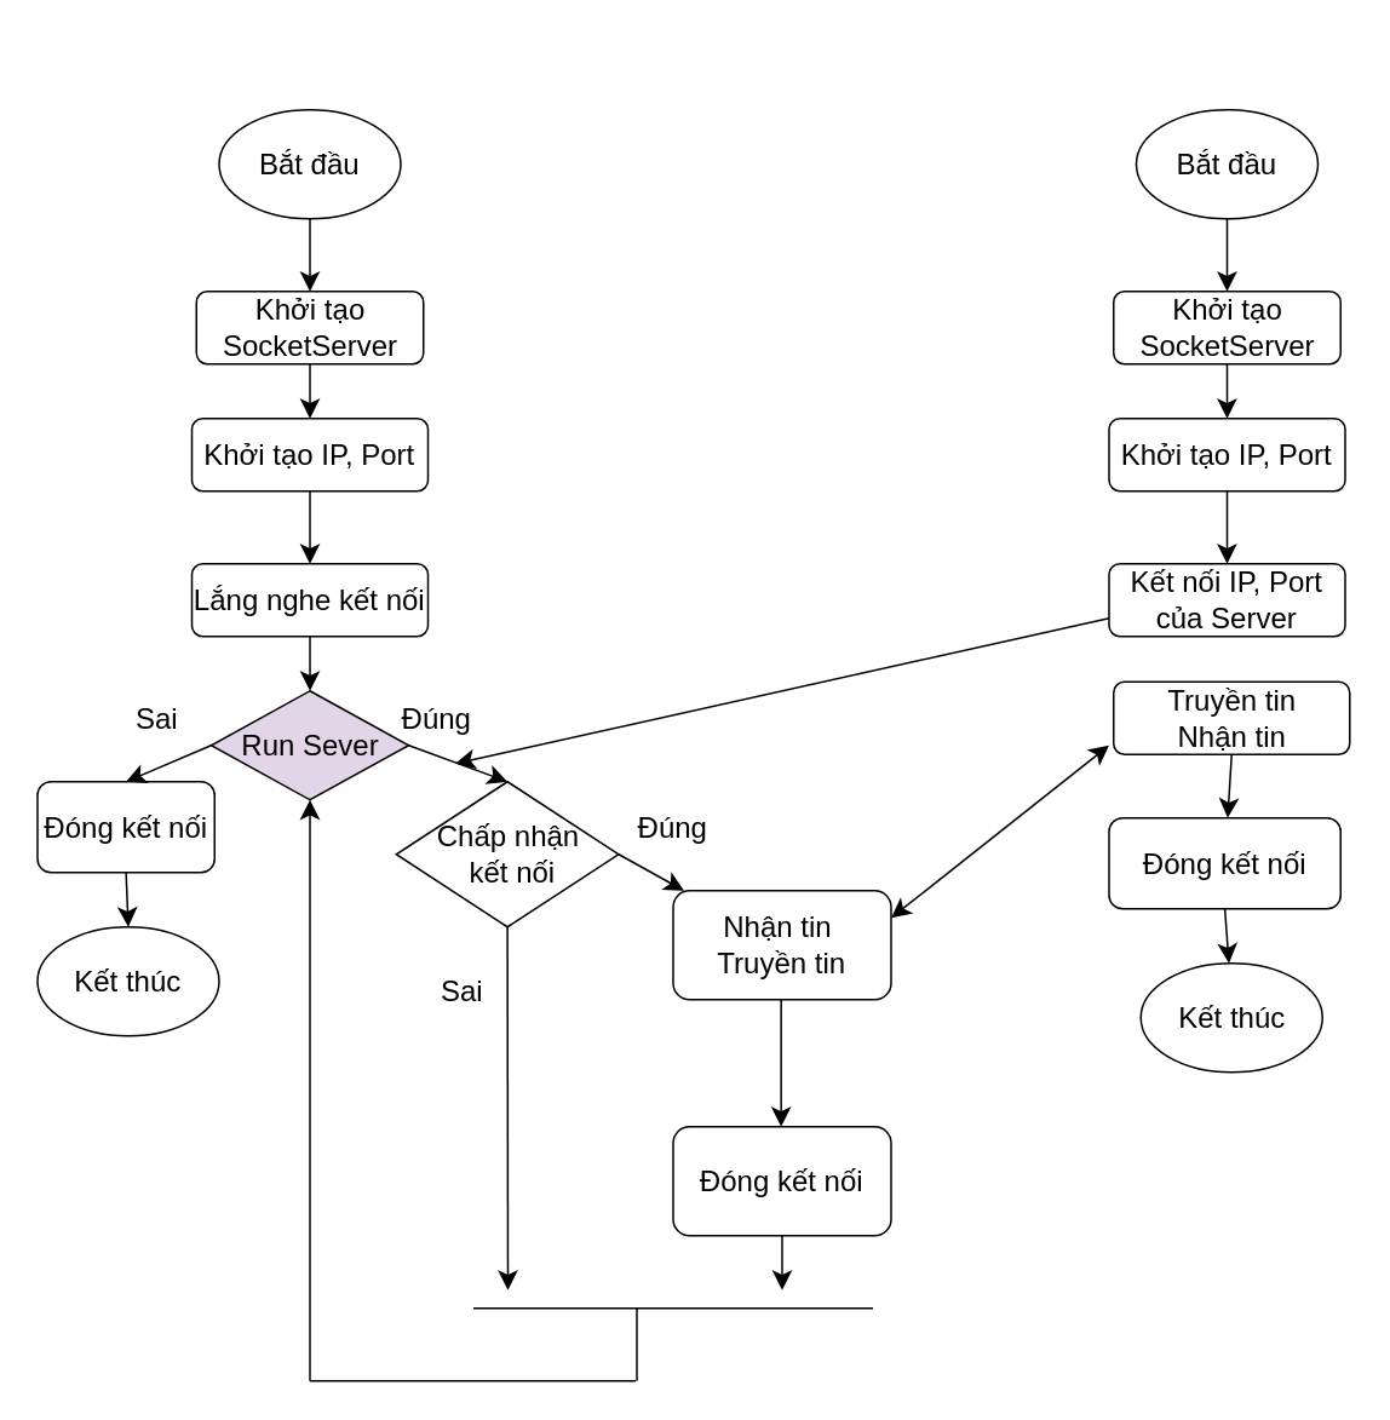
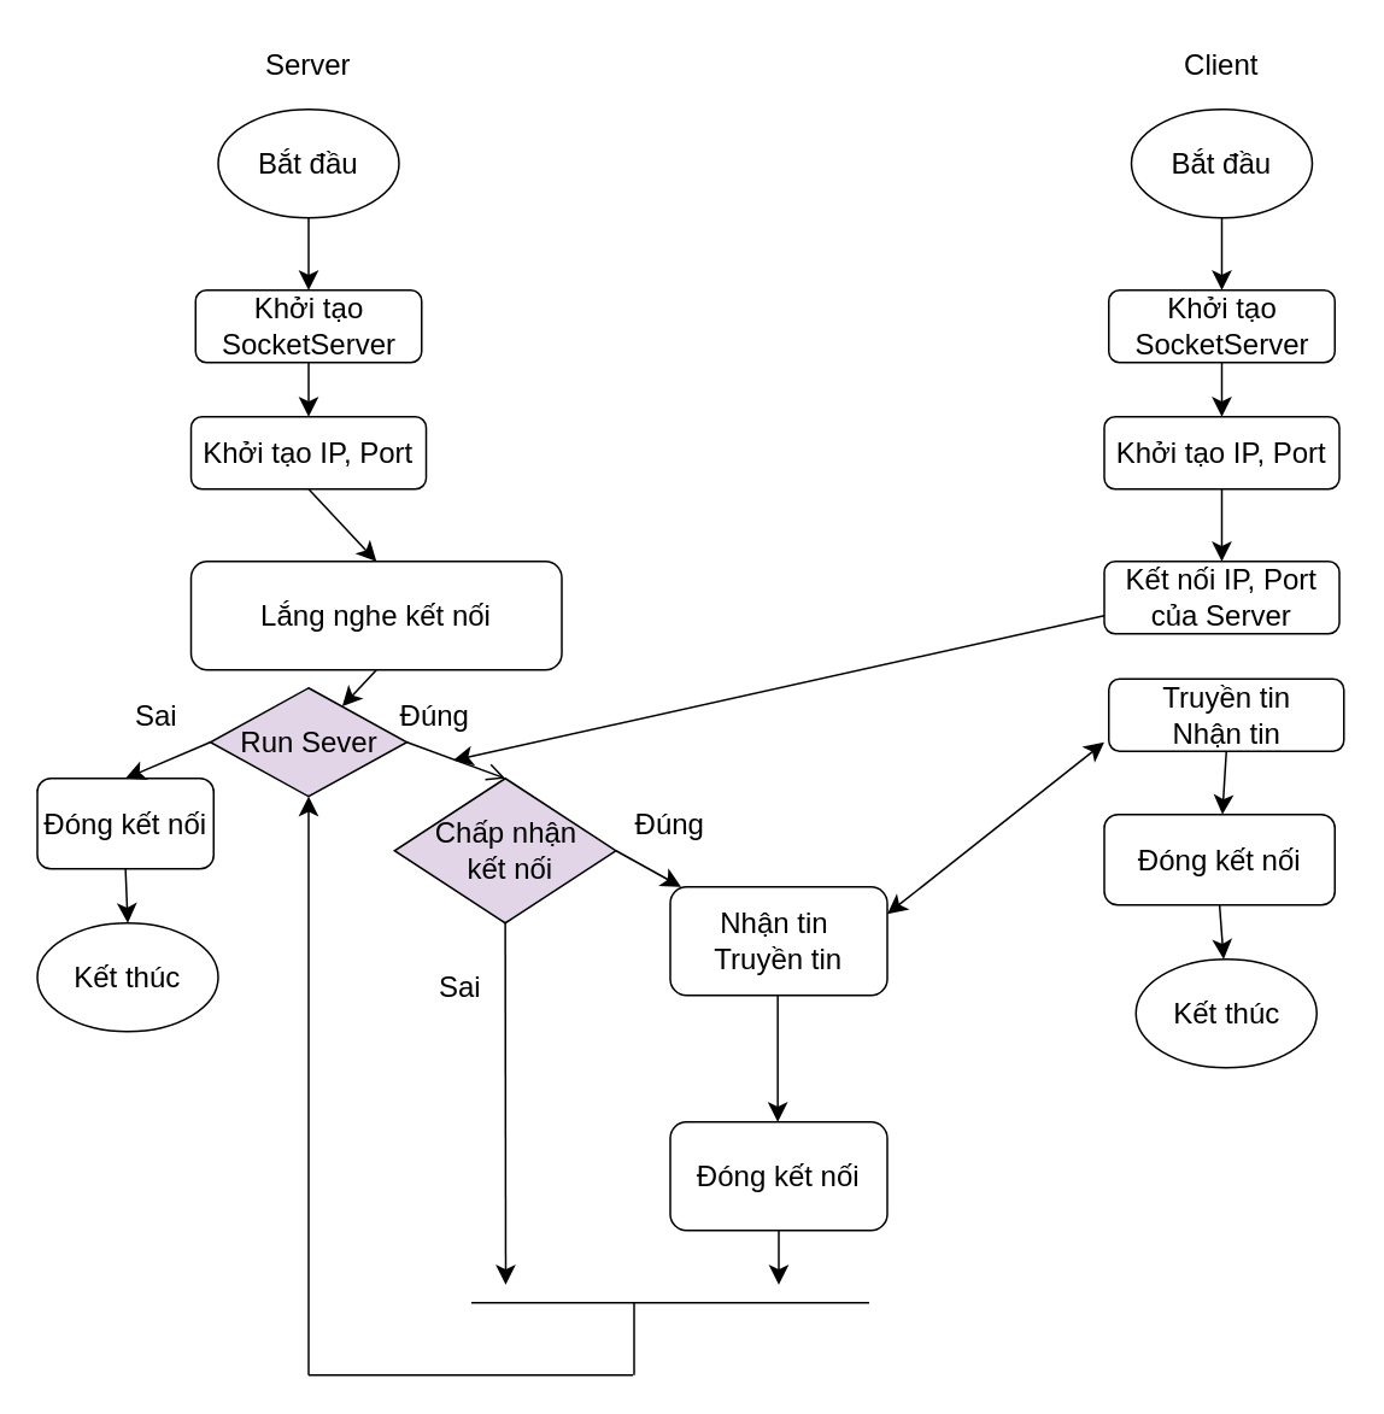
  <mxCell id="0" />
  <mxCell id="1" parent="0" />
  <mxCell id="2" value="Bắt đầu" style="ellipse;whiteSpace=wrap;html=1;fontSize=16;" vertex="1" parent="1"><mxGeometry x="120" y="60" width="100" height="60" as="geometry" /></mxCell>
  <mxCell id="3" value="Khởi tạo IP, Port" style="whiteSpace=wrap;html=1;rounded=1;glass=0;strokeWidth=1;shadow=0;fontSize=16;" vertex="1" parent="1"><mxGeometry x="105.01" y="230" width="130" height="40" as="geometry" /></mxCell>
  <mxCell id="4" value="Khởi tạo SocketServer" style="rounded=1;whiteSpace=wrap;html=1;fontSize=16;" vertex="1" parent="1"><mxGeometry x="107.51" y="160" width="125" height="40" as="geometry" /></mxCell>
- <mxCell id="5" value="Lắng nghe kết nối" style="whiteSpace=wrap;html=1;rounded=1;glass=0;strokeWidth=1;shadow=0;fontSize=16;" vertex="1" parent="1"><mxGeometry x="105.01" y="310" width="130" height="40" as="geometry" /></mxCell>
+ <mxCell id="5" value="Lắng nghe kết nối" style="whiteSpace=wrap;html=1;rounded=1;glass=0;strokeWidth=1;shadow=0;fontSize=16;" vertex="1" parent="1"><mxGeometry x="105.01" y="310" width="205" height="60" as="geometry" /></mxCell>
  <mxCell id="6" value="Run Sever" style="rhombus;whiteSpace=wrap;html=1;fontSize=16;fillColor=#e1d5e7;" vertex="1" parent="1"><mxGeometry x="115.63" y="380" width="108.75" height="60" as="geometry" /></mxCell>
  <mxCell id="7" value="Đóng kết nối" style="rounded=1;whiteSpace=wrap;html=1;fontSize=16;" vertex="1" parent="1"><mxGeometry x="20" y="430" width="97.5" height="50" as="geometry" /></mxCell>
  <mxCell id="8" value="Kết thúc" style="ellipse;whiteSpace=wrap;html=1;fontSize=16;" vertex="1" parent="1"><mxGeometry x="20" y="510" width="100" height="60" as="geometry" /></mxCell>
- <mxCell id="9" value="Chấp nhận&lt;br&gt;&amp;nbsp;kết nối" style="rhombus;whiteSpace=wrap;html=1;fontSize=16;" vertex="1" parent="1"><mxGeometry x="217.5" y="430" width="122.5" height="80" as="geometry" /></mxCell>
+ <mxCell id="9" value="Chấp nhận&lt;br&gt;&amp;nbsp;kết nối" style="rhombus;whiteSpace=wrap;html=1;fontSize=16;fillColor=#e1d5e7;" vertex="1" parent="1"><mxGeometry x="217.5" y="430" width="122.5" height="80" as="geometry" /></mxCell>
  <mxCell id="10" value="Nhận tin&amp;nbsp;&lt;br&gt;Truyền tin" style="rounded=1;whiteSpace=wrap;html=1;fontSize=16;" vertex="1" parent="1"><mxGeometry x="370" y="490" width="120" height="60" as="geometry" /></mxCell>
  <mxCell id="11" value="Đóng kết nối" style="rounded=1;whiteSpace=wrap;html=1;fontSize=16;" vertex="1" parent="1"><mxGeometry x="370" y="620" width="120" height="60" as="geometry" /></mxCell>
  <mxCell id="12" value="Bắt đầu" style="ellipse;whiteSpace=wrap;html=1;fontSize=16;" vertex="1" parent="1"><mxGeometry x="625" y="60" width="100" height="60" as="geometry" /></mxCell>
  <mxCell id="13" value="" style="endArrow=classic;html=1;rounded=0;fontSize=12;startSize=8;endSize=8;curved=1;exitX=0.5;exitY=1;exitDx=0;exitDy=0;" edge="1" parent="1" source="2" target="4"><mxGeometry width="50" height="50" relative="1" as="geometry"><mxPoint x="410" y="440" as="sourcePoint" /><mxPoint x="460" y="390" as="targetPoint" /></mxGeometry></mxCell>
  <mxCell id="14" value="" style="endArrow=classic;html=1;rounded=0;fontSize=12;startSize=8;endSize=8;curved=1;exitX=0.5;exitY=1;exitDx=0;exitDy=0;entryX=0.5;entryY=0;entryDx=0;entryDy=0;" edge="1" parent="1" source="4" target="3"><mxGeometry width="50" height="50" relative="1" as="geometry"><mxPoint x="410" y="440" as="sourcePoint" /><mxPoint x="460" y="390" as="targetPoint" /></mxGeometry></mxCell>
  <mxCell id="15" value="" style="endArrow=classic;html=1;rounded=0;fontSize=12;startSize=8;endSize=8;curved=1;exitX=0.5;exitY=1;exitDx=0;exitDy=0;entryX=0.5;entryY=0;entryDx=0;entryDy=0;" edge="1" parent="1" source="3" target="5"><mxGeometry width="50" height="50" relative="1" as="geometry"><mxPoint x="410" y="440" as="sourcePoint" /><mxPoint x="460" y="390" as="targetPoint" /></mxGeometry></mxCell>
  <mxCell id="16" value="" style="endArrow=classic;html=1;rounded=0;fontSize=12;startSize=8;endSize=8;curved=1;exitX=0.5;exitY=1;exitDx=0;exitDy=0;" edge="1" parent="1" source="5" target="6"><mxGeometry width="50" height="50" relative="1" as="geometry"><mxPoint x="390" y="440" as="sourcePoint" /><mxPoint x="440" y="390" as="targetPoint" /></mxGeometry></mxCell>
  <mxCell id="17" value="" style="endArrow=classic;html=1;rounded=0;fontSize=12;startSize=8;endSize=8;curved=1;exitX=0;exitY=0.5;exitDx=0;exitDy=0;entryX=0.5;entryY=0;entryDx=0;entryDy=0;" edge="1" parent="1" source="6" target="7"><mxGeometry width="50" height="50" relative="1" as="geometry"><mxPoint x="130" y="510" as="sourcePoint" /><mxPoint x="180" y="460" as="targetPoint" /></mxGeometry></mxCell>
  <mxCell id="18" value="Sai" style="text;html=1;strokeColor=none;fillColor=none;align=center;verticalAlign=middle;whiteSpace=wrap;rounded=0;fontSize=16;" vertex="1" parent="1"><mxGeometry x="55.63" y="380" width="60" height="30" as="geometry" /></mxCell>
- <mxCell id="19" value="" style="endArrow=classic;html=1;rounded=0;fontSize=12;startSize=8;endSize=8;curved=1;exitX=1;exitY=0.5;exitDx=0;exitDy=0;entryX=0.5;entryY=0;entryDx=0;entryDy=0;" edge="1" parent="1" source="6" target="9"><mxGeometry width="50" height="50" relative="1" as="geometry"><mxPoint x="300" y="470" as="sourcePoint" /><mxPoint x="350" y="420" as="targetPoint" /></mxGeometry></mxCell>
+ <mxCell id="19" value="" style="endArrow=open;html=1;rounded=0;fontSize=12;startSize=8;endSize=8;curved=1;exitX=1;exitY=0.5;exitDx=0;exitDy=0;entryX=0.5;entryY=0;entryDx=0;entryDy=0;" edge="1" parent="1" source="6" target="9"><mxGeometry width="50" height="50" relative="1" as="geometry"><mxPoint x="300" y="470" as="sourcePoint" /><mxPoint x="350" y="420" as="targetPoint" /></mxGeometry></mxCell>
  <mxCell id="20" value="Đúng" style="text;html=1;strokeColor=none;fillColor=none;align=center;verticalAlign=middle;whiteSpace=wrap;rounded=0;fontSize=16;" vertex="1" parent="1"><mxGeometry x="210" y="380" width="60" height="30" as="geometry" /></mxCell>
  <mxCell id="21" value="" style="endArrow=classic;html=1;rounded=0;fontSize=12;startSize=8;endSize=8;curved=1;exitX=0.5;exitY=1;exitDx=0;exitDy=0;entryX=0.5;entryY=0;entryDx=0;entryDy=0;" edge="1" parent="1" source="7" target="8"><mxGeometry width="50" height="50" relative="1" as="geometry"><mxPoint x="300" y="470" as="sourcePoint" /><mxPoint x="350" y="420" as="targetPoint" /></mxGeometry></mxCell>
  <mxCell id="22" value="" style="endArrow=classic;html=1;rounded=0;fontSize=12;startSize=8;endSize=8;curved=1;exitX=0;exitY=1;exitDx=0;exitDy=0;" edge="1" parent="1" source="23" target="10"><mxGeometry width="50" height="50" relative="1" as="geometry"><mxPoint x="370" y="470" as="sourcePoint" /><mxPoint x="420" y="420" as="targetPoint" /></mxGeometry></mxCell>
  <mxCell id="23" value="Đúng" style="text;html=1;strokeColor=none;fillColor=none;align=center;verticalAlign=middle;whiteSpace=wrap;rounded=0;fontSize=16;" vertex="1" parent="1"><mxGeometry x="340" y="440" width="60" height="30" as="geometry" /></mxCell>
  <mxCell id="24" value="" style="endArrow=none;html=1;rounded=0;fontSize=12;startSize=8;endSize=8;curved=1;" edge="1" parent="1"><mxGeometry width="50" height="50" relative="1" as="geometry"><mxPoint x="480" y="720" as="sourcePoint" /><mxPoint x="260" y="720" as="targetPoint" /></mxGeometry></mxCell>
  <mxCell id="25" value="" style="endArrow=classic;html=1;rounded=0;fontSize=12;startSize=8;endSize=8;curved=1;entryX=0.5;entryY=0;entryDx=0;entryDy=0;" edge="1" parent="1"><mxGeometry width="50" height="50" relative="1" as="geometry"><mxPoint x="429.44" y="550" as="sourcePoint" /><mxPoint x="429.44" y="620" as="targetPoint" /></mxGeometry></mxCell>
  <mxCell id="26" value="" style="endArrow=classic;html=1;rounded=0;fontSize=12;startSize=8;endSize=8;curved=1;exitX=0.5;exitY=1;exitDx=0;exitDy=0;" edge="1" parent="1" source="9"><mxGeometry width="50" height="50" relative="1" as="geometry"><mxPoint x="260" y="530" as="sourcePoint" /><mxPoint x="279" y="710" as="targetPoint" /><Array as="points" /></mxGeometry></mxCell>
  <mxCell id="27" value="Sai" style="text;html=1;strokeColor=none;fillColor=none;align=center;verticalAlign=middle;whiteSpace=wrap;rounded=0;fontSize=16;" vertex="1" parent="1"><mxGeometry x="224.38" y="530" width="60" height="30" as="geometry" /></mxCell>
  <mxCell id="28" value="" style="endArrow=none;html=1;rounded=0;fontSize=12;startSize=8;endSize=8;curved=1;" edge="1" parent="1"><mxGeometry width="50" height="50" relative="1" as="geometry"><mxPoint x="170" y="760" as="sourcePoint" /><mxPoint x="349.38" y="760" as="targetPoint" /></mxGeometry></mxCell>
  <mxCell id="29" value="" style="endArrow=classic;html=1;rounded=0;fontSize=12;startSize=8;endSize=8;curved=1;" edge="1" parent="1"><mxGeometry width="50" height="50" relative="1" as="geometry"><mxPoint x="170" y="760" as="sourcePoint" /><mxPoint x="170" y="440" as="targetPoint" /></mxGeometry></mxCell>
  <mxCell id="30" value="Khởi tạo IP, Port" style="whiteSpace=wrap;html=1;rounded=1;glass=0;strokeWidth=1;shadow=0;fontSize=16;" vertex="1" parent="1"><mxGeometry x="610" y="230" width="130" height="40" as="geometry" /></mxCell>
  <mxCell id="31" value="Khởi tạo SocketServer" style="rounded=1;whiteSpace=wrap;html=1;fontSize=16;" vertex="1" parent="1"><mxGeometry x="612.5" y="160" width="125" height="40" as="geometry" /></mxCell>
  <mxCell id="32" value="" style="endArrow=classic;html=1;rounded=0;fontSize=12;startSize=8;endSize=8;curved=1;exitX=0.5;exitY=1;exitDx=0;exitDy=0;entryX=0.5;entryY=0;entryDx=0;entryDy=0;" edge="1" parent="1" source="31" target="30"><mxGeometry width="50" height="50" relative="1" as="geometry"><mxPoint x="914.99" y="440" as="sourcePoint" /><mxPoint x="964.99" y="390" as="targetPoint" /></mxGeometry></mxCell>
  <mxCell id="33" value="" style="endArrow=classic;html=1;rounded=0;fontSize=12;startSize=8;endSize=8;curved=1;exitX=0.5;exitY=1;exitDx=0;exitDy=0;entryX=0.5;entryY=0;entryDx=0;entryDy=0;" edge="1" parent="1" source="30"><mxGeometry width="50" height="50" relative="1" as="geometry"><mxPoint x="914.99" y="440" as="sourcePoint" /><mxPoint x="674.99" y="310" as="targetPoint" /></mxGeometry></mxCell>
  <mxCell id="34" value="" style="endArrow=classic;html=1;rounded=0;fontSize=12;startSize=8;endSize=8;curved=1;exitX=0.5;exitY=1;exitDx=0;exitDy=0;" edge="1" parent="1" source="12" target="31"><mxGeometry width="50" height="50" relative="1" as="geometry"><mxPoint x="480" y="380" as="sourcePoint" /><mxPoint x="530" y="330" as="targetPoint" /></mxGeometry></mxCell>
  <mxCell id="35" value="Kết nối IP, Port&lt;br&gt;của Server" style="whiteSpace=wrap;html=1;rounded=1;glass=0;strokeWidth=1;shadow=0;fontSize=16;" vertex="1" parent="1"><mxGeometry x="610" y="310" width="130" height="40" as="geometry" /></mxCell>
  <mxCell id="36" value="" style="endArrow=classic;html=1;rounded=0;fontSize=12;startSize=8;endSize=8;curved=1;exitX=0;exitY=0.75;exitDx=0;exitDy=0;" edge="1" parent="1" source="35"><mxGeometry width="50" height="50" relative="1" as="geometry"><mxPoint x="400" y="320" as="sourcePoint" /><mxPoint x="250" y="420" as="targetPoint" /></mxGeometry></mxCell>
  <mxCell id="37" value="Truyền tin&lt;br&gt;Nhận tin" style="whiteSpace=wrap;html=1;rounded=1;glass=0;strokeWidth=1;shadow=0;fontSize=16;" vertex="1" parent="1"><mxGeometry x="612.5" y="375" width="130" height="40" as="geometry" /></mxCell>
  <mxCell id="38" value="Đóng kết nối" style="rounded=1;whiteSpace=wrap;html=1;fontSize=16;" vertex="1" parent="1"><mxGeometry x="610" y="450" width="127.5" height="50" as="geometry" /></mxCell>
  <mxCell id="39" value="Kết thúc" style="ellipse;whiteSpace=wrap;html=1;fontSize=16;" vertex="1" parent="1"><mxGeometry x="627.5" y="530" width="100" height="60" as="geometry" /></mxCell>
  <mxCell id="40" value="" style="endArrow=classic;html=1;rounded=0;fontSize=12;startSize=8;endSize=8;curved=1;exitX=0.5;exitY=1;exitDx=0;exitDy=0;" edge="1" parent="1" source="37" target="38"><mxGeometry width="50" height="50" relative="1" as="geometry"><mxPoint x="460" y="520" as="sourcePoint" /><mxPoint x="510" y="470" as="targetPoint" /></mxGeometry></mxCell>
  <mxCell id="41" value="" style="endArrow=classic;html=1;rounded=0;fontSize=12;startSize=8;endSize=8;curved=1;exitX=0.5;exitY=1;exitDx=0;exitDy=0;" edge="1" parent="1" source="38" target="39"><mxGeometry width="50" height="50" relative="1" as="geometry"><mxPoint x="460" y="520" as="sourcePoint" /><mxPoint x="510" y="470" as="targetPoint" /></mxGeometry></mxCell>
+ <mxCell id="42" value="Server" style="text;html=1;strokeColor=none;fillColor=none;align=center;verticalAlign=middle;whiteSpace=wrap;rounded=0;fontSize=16;" vertex="1" parent="1"><mxGeometry x="140" y="20" width="60" height="30" as="geometry" /></mxCell>
+ <mxCell id="43" value="Client" style="text;html=1;strokeColor=none;fillColor=none;align=center;verticalAlign=middle;whiteSpace=wrap;rounded=0;fontSize=16;" vertex="1" parent="1"><mxGeometry x="645" y="20" width="60" height="30" as="geometry" /></mxCell>
  <mxCell id="44" value="" style="endArrow=classic;html=1;rounded=0;fontSize=12;startSize=8;endSize=8;curved=1;" edge="1" parent="1"><mxGeometry width="50" height="50" relative="1" as="geometry"><mxPoint x="430" y="680" as="sourcePoint" /><mxPoint x="430" y="710" as="targetPoint" /></mxGeometry></mxCell>
  <mxCell id="45" value="" style="endArrow=none;html=1;rounded=0;fontSize=12;startSize=8;endSize=8;curved=1;" edge="1" parent="1"><mxGeometry width="50" height="50" relative="1" as="geometry"><mxPoint x="350" y="760" as="sourcePoint" /><mxPoint x="350" y="720" as="targetPoint" /></mxGeometry></mxCell>
  <mxCell id="46" value="" style="endArrow=classic;startArrow=classic;html=1;rounded=0;fontSize=12;startSize=8;endSize=8;curved=1;exitX=1;exitY=0.25;exitDx=0;exitDy=0;" edge="1" parent="1" source="10"><mxGeometry width="50" height="50" relative="1" as="geometry"><mxPoint x="560" y="460" as="sourcePoint" /><mxPoint x="610" y="410" as="targetPoint" /></mxGeometry></mxCell>
